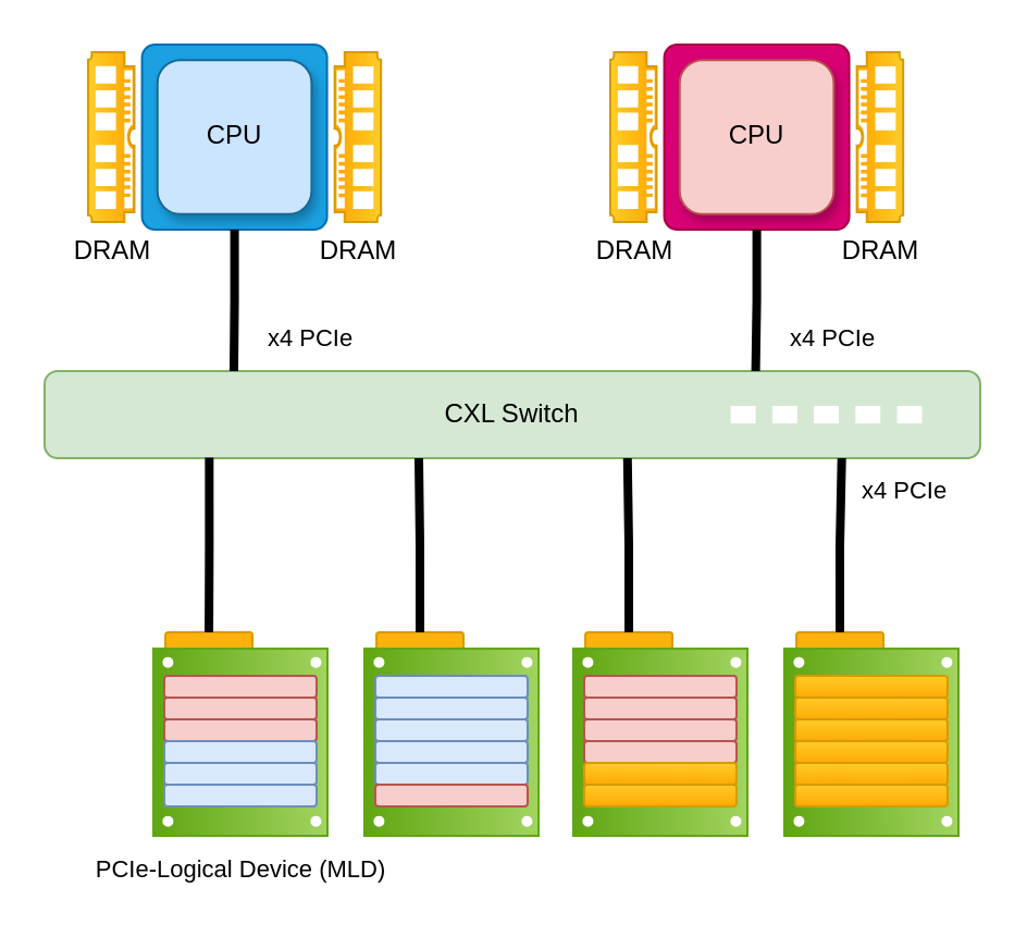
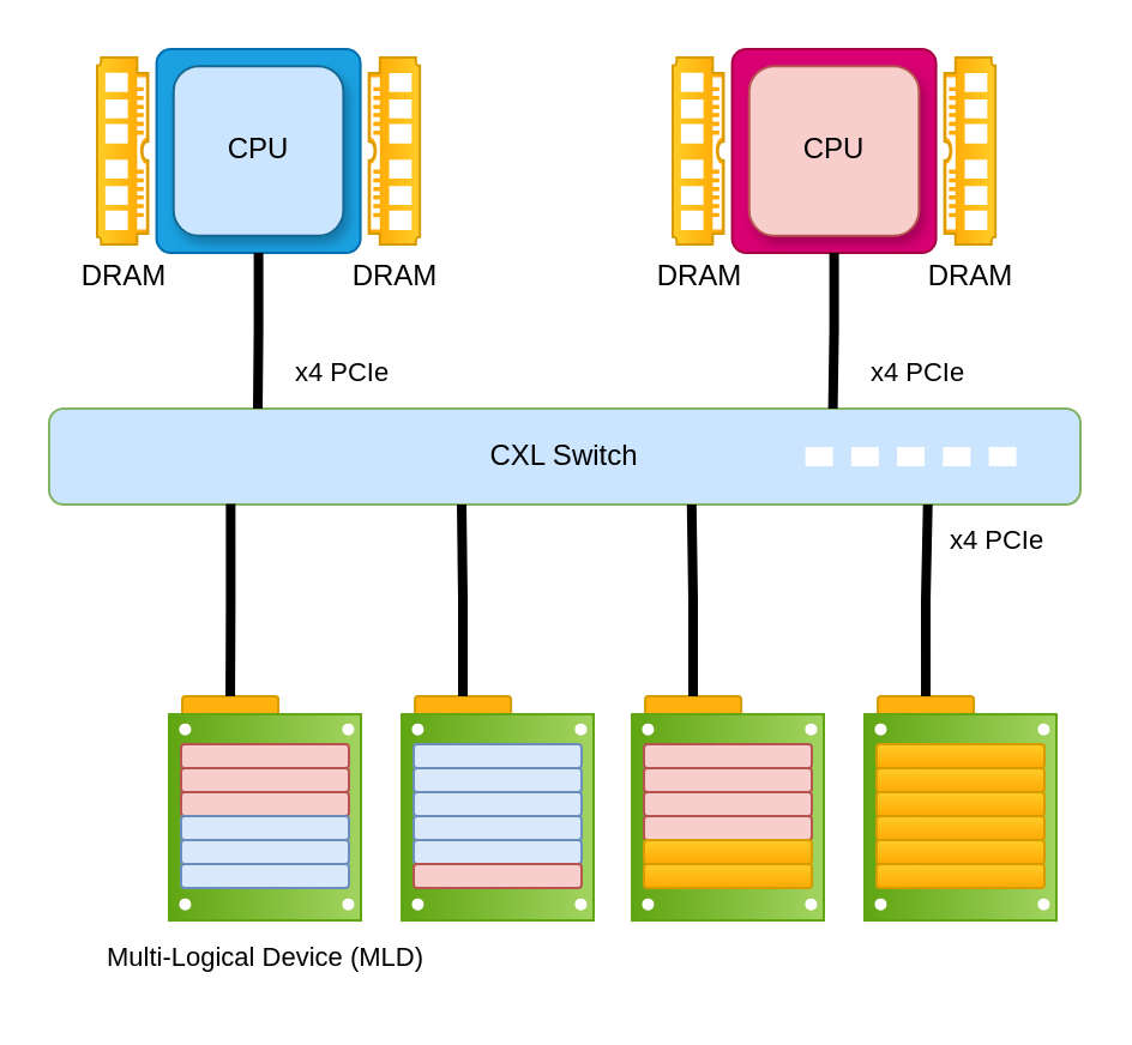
  <mxCell id="0" />
  <mxCell id="1" parent="0" />
  <mxCell id="2" value="x4 PCIe" style="text;html=1;align=center;verticalAlign=middle;resizable=0;points=[];autosize=1;strokeColor=none;fillColor=none;fontFamily=Helvetica;fontSize=11;fontColor=default;labelBackgroundColor=default;" parent="1" vertex="1"><mxGeometry x="112" y="140" width="60" height="30" as="geometry" /></mxCell>
  <mxCell id="3" value="" style="group" parent="1" vertex="1" connectable="0"><mxGeometry x="20" y="170" width="430" height="40" as="geometry" /></mxCell>
- <mxCell id="4" value="CXL Switch" style="rounded=1;whiteSpace=wrap;html=1;fillColor=#d5e8d4;strokeColor=#82b366;" parent="3" vertex="1"><mxGeometry width="430" height="40" as="geometry" /></mxCell>
+ <mxCell id="4" value="CXL Switch" style="rounded=1;whiteSpace=wrap;html=1;fillColor=#cce5ff;strokeColor=#82b366;" parent="3" vertex="1"><mxGeometry width="430" height="40" as="geometry" /></mxCell>
  <mxCell id="5" value="" style="rounded=0;whiteSpace=wrap;html=1;strokeColor=none;" parent="3" vertex="1"><mxGeometry x="315.333" y="16" width="11.467" height="8" as="geometry" /></mxCell>
  <mxCell id="6" value="" style="rounded=0;whiteSpace=wrap;html=1;strokeColor=none;" parent="3" vertex="1"><mxGeometry x="334.444" y="16" width="11.467" height="8" as="geometry" /></mxCell>
  <mxCell id="7" value="" style="rounded=0;whiteSpace=wrap;html=1;strokeColor=none;" parent="3" vertex="1"><mxGeometry x="353.556" y="16" width="11.467" height="8" as="geometry" /></mxCell>
  <mxCell id="8" value="" style="rounded=0;whiteSpace=wrap;html=1;strokeColor=none;" parent="3" vertex="1"><mxGeometry x="372.667" y="16" width="11.467" height="8" as="geometry" /></mxCell>
  <mxCell id="9" value="" style="rounded=0;whiteSpace=wrap;html=1;strokeColor=none;" parent="3" vertex="1"><mxGeometry x="391.778" y="16" width="11.467" height="8" as="geometry" /></mxCell>
  <mxCell id="10" value="" style="group" parent="1" connectable="0" vertex="1"><mxGeometry x="263" y="289.999" width="80" height="93.531" as="geometry" /></mxCell>
  <mxCell id="11" value="" style="rounded=1;whiteSpace=wrap;html=1;direction=south;fillColor=#ffb20d;arcSize=7;strokeColor=#d79b00;rotation=90;" parent="10" vertex="1"><mxGeometry x="15.71" y="-10.179" width="19.641" height="40" as="geometry" /></mxCell>
  <mxCell id="12" value="" style="rounded=0;whiteSpace=wrap;html=1;strokeWidth=1;fillColor=#a2d460;strokeColor=#60a512;fontSize=10;gradientColor=#60a512;rotation=90;" parent="10" vertex="1"><mxGeometry x="-3.0" y="10.531" width="86" height="80" as="geometry" /></mxCell>
  <mxCell id="13" value="" style="ellipse;whiteSpace=wrap;html=1;aspect=fixed;strokeWidth=3;shadow=0;strokeColor=#ffffff;rotation=90;" parent="10" vertex="1"><mxGeometry x="73.71" y="12.821" width="2" height="2" as="geometry" /></mxCell>
  <mxCell id="14" value="" style="ellipse;whiteSpace=wrap;html=1;aspect=fixed;strokeWidth=3;shadow=0;strokeColor=#ffffff;rotation=90;" parent="10" vertex="1"><mxGeometry x="73.71" y="85.821" width="2" height="2" as="geometry" /></mxCell>
  <mxCell id="15" value="" style="ellipse;whiteSpace=wrap;html=1;aspect=fixed;strokeWidth=3;shadow=0;strokeColor=#ffffff;rotation=90;" parent="10" vertex="1"><mxGeometry x="5.71" y="12.821" width="2" height="2" as="geometry" /></mxCell>
  <mxCell id="16" value="" style="ellipse;whiteSpace=wrap;html=1;aspect=fixed;strokeWidth=3;shadow=0;strokeColor=#ffffff;rotation=90;" parent="10" vertex="1"><mxGeometry x="5.71" y="85.821" width="2" height="2" as="geometry" /></mxCell>
  <mxCell id="17" value="" style="rounded=1;whiteSpace=wrap;html=1;fillColor=#f8cecc;strokeColor=#b85450;" parent="10" vertex="1"><mxGeometry x="5" y="20" width="70" height="10" as="geometry" /></mxCell>
  <mxCell id="18" value="" style="rounded=1;whiteSpace=wrap;html=1;fillColor=#f8cecc;strokeColor=#b85450;" parent="10" vertex="1"><mxGeometry x="5" y="30" width="70" height="10" as="geometry" /></mxCell>
  <mxCell id="19" value="" style="rounded=1;whiteSpace=wrap;html=1;fillColor=#f8cecc;strokeColor=#b85450;" parent="10" vertex="1"><mxGeometry x="5" y="40" width="70" height="10" as="geometry" /></mxCell>
  <mxCell id="20" value="" style="rounded=1;whiteSpace=wrap;html=1;fillColor=#f8cecc;strokeColor=#b85450;" parent="10" vertex="1"><mxGeometry x="5" y="50" width="70" height="10" as="geometry" /></mxCell>
  <mxCell id="21" value="" style="rounded=1;whiteSpace=wrap;html=1;gradientColor=#ffaa05;fillColor=#ffcb26;strokeColor=#d79b00;" parent="10" vertex="1"><mxGeometry x="5" y="60" width="70" height="10" as="geometry" /></mxCell>
  <mxCell id="22" value="" style="rounded=1;whiteSpace=wrap;html=1;gradientColor=#ffaa05;fillColor=#ffcb26;strokeColor=#d79b00;" parent="10" vertex="1"><mxGeometry x="5" y="70" width="70" height="10" as="geometry" /></mxCell>
  <mxCell id="23" value="" style="group" parent="1" connectable="0" vertex="1"><mxGeometry x="360" y="289.999" width="80" height="93.531" as="geometry" /></mxCell>
  <mxCell id="24" value="" style="rounded=1;whiteSpace=wrap;html=1;direction=south;fillColor=#ffb20d;arcSize=7;strokeColor=#d79b00;rotation=90;" parent="23" vertex="1"><mxGeometry x="15.71" y="-10.179" width="19.641" height="40" as="geometry" /></mxCell>
  <mxCell id="25" value="" style="rounded=0;whiteSpace=wrap;html=1;strokeWidth=1;fillColor=#a2d460;strokeColor=#60a512;fontSize=10;gradientColor=#60a512;rotation=90;" parent="23" vertex="1"><mxGeometry x="-3.0" y="10.531" width="86" height="80" as="geometry" /></mxCell>
  <mxCell id="26" value="" style="ellipse;whiteSpace=wrap;html=1;aspect=fixed;strokeWidth=3;shadow=0;strokeColor=#ffffff;rotation=90;" parent="23" vertex="1"><mxGeometry x="73.71" y="12.821" width="2" height="2" as="geometry" /></mxCell>
  <mxCell id="27" value="" style="ellipse;whiteSpace=wrap;html=1;aspect=fixed;strokeWidth=3;shadow=0;strokeColor=#ffffff;rotation=90;" parent="23" vertex="1"><mxGeometry x="73.71" y="85.821" width="2" height="2" as="geometry" /></mxCell>
  <mxCell id="28" value="" style="ellipse;whiteSpace=wrap;html=1;aspect=fixed;strokeWidth=3;shadow=0;strokeColor=#ffffff;rotation=90;" parent="23" vertex="1"><mxGeometry x="5.71" y="12.821" width="2" height="2" as="geometry" /></mxCell>
  <mxCell id="29" value="" style="ellipse;whiteSpace=wrap;html=1;aspect=fixed;strokeWidth=3;shadow=0;strokeColor=#ffffff;rotation=90;" parent="23" vertex="1"><mxGeometry x="5.71" y="85.821" width="2" height="2" as="geometry" /></mxCell>
  <mxCell id="30" value="" style="rounded=1;whiteSpace=wrap;html=1;gradientColor=#ffaa05;fillColor=#ffcb26;strokeColor=#d79b00;" parent="23" vertex="1"><mxGeometry x="5" y="20" width="70" height="10" as="geometry" /></mxCell>
  <mxCell id="31" value="" style="rounded=1;whiteSpace=wrap;html=1;gradientColor=#ffaa05;fillColor=#ffcb26;strokeColor=#d79b00;" parent="23" vertex="1"><mxGeometry x="5" y="30" width="70" height="10" as="geometry" /></mxCell>
  <mxCell id="32" value="" style="rounded=1;whiteSpace=wrap;html=1;gradientColor=#ffaa05;fillColor=#ffcb26;strokeColor=#d79b00;" parent="23" vertex="1"><mxGeometry x="5" y="40" width="70" height="10" as="geometry" /></mxCell>
  <mxCell id="33" value="" style="rounded=1;whiteSpace=wrap;html=1;gradientColor=#ffaa05;fillColor=#ffcb26;strokeColor=#d79b00;" parent="23" vertex="1"><mxGeometry x="5" y="50" width="70" height="10" as="geometry" /></mxCell>
  <mxCell id="34" value="" style="rounded=1;whiteSpace=wrap;html=1;gradientColor=#ffaa05;fillColor=#ffcb26;strokeColor=#d79b00;" parent="23" vertex="1"><mxGeometry x="5" y="60" width="70" height="10" as="geometry" /></mxCell>
  <mxCell id="35" value="" style="rounded=1;whiteSpace=wrap;html=1;gradientColor=#ffaa05;fillColor=#ffcb26;strokeColor=#d79b00;" parent="23" vertex="1"><mxGeometry x="5" y="70" width="70" height="10" as="geometry" /></mxCell>
  <mxCell id="36" value="" style="group" parent="1" connectable="0" vertex="1"><mxGeometry x="70" y="289.999" width="80" height="93.531" as="geometry" /></mxCell>
  <mxCell id="37" value="" style="rounded=1;whiteSpace=wrap;html=1;direction=south;fillColor=#ffb20d;arcSize=7;strokeColor=#d79b00;rotation=90;" parent="36" vertex="1"><mxGeometry x="15.71" y="-10.179" width="19.641" height="40" as="geometry" /></mxCell>
  <mxCell id="38" value="" style="rounded=0;whiteSpace=wrap;html=1;strokeWidth=1;fillColor=#a2d460;strokeColor=#60a512;fontSize=10;gradientColor=#60a512;rotation=90;" parent="36" vertex="1"><mxGeometry x="-3.0" y="10.531" width="86" height="80" as="geometry" /></mxCell>
  <mxCell id="39" value="" style="ellipse;whiteSpace=wrap;html=1;aspect=fixed;strokeWidth=3;shadow=0;strokeColor=#ffffff;rotation=90;" parent="36" vertex="1"><mxGeometry x="73.71" y="12.821" width="2" height="2" as="geometry" /></mxCell>
  <mxCell id="40" value="" style="ellipse;whiteSpace=wrap;html=1;aspect=fixed;strokeWidth=3;shadow=0;strokeColor=#ffffff;rotation=90;" parent="36" vertex="1"><mxGeometry x="73.71" y="85.821" width="2" height="2" as="geometry" /></mxCell>
  <mxCell id="41" value="" style="ellipse;whiteSpace=wrap;html=1;aspect=fixed;strokeWidth=3;shadow=0;strokeColor=#ffffff;rotation=90;" parent="36" vertex="1"><mxGeometry x="5.71" y="12.821" width="2" height="2" as="geometry" /></mxCell>
  <mxCell id="42" value="" style="ellipse;whiteSpace=wrap;html=1;aspect=fixed;strokeWidth=3;shadow=0;strokeColor=#ffffff;rotation=90;" parent="36" vertex="1"><mxGeometry x="5.71" y="85.821" width="2" height="2" as="geometry" /></mxCell>
  <mxCell id="43" value="" style="rounded=1;whiteSpace=wrap;html=1;fillColor=#f8cecc;strokeColor=#b85450;" parent="36" vertex="1"><mxGeometry x="5" y="20" width="70" height="10" as="geometry" /></mxCell>
  <mxCell id="44" value="" style="rounded=1;whiteSpace=wrap;html=1;fillColor=#f8cecc;strokeColor=#b85450;" parent="36" vertex="1"><mxGeometry x="5" y="30" width="70" height="10" as="geometry" /></mxCell>
  <mxCell id="45" value="" style="rounded=1;whiteSpace=wrap;html=1;fillColor=#f8cecc;strokeColor=#b85450;" parent="36" vertex="1"><mxGeometry x="5" y="40" width="70" height="10" as="geometry" /></mxCell>
  <mxCell id="46" value="" style="rounded=1;whiteSpace=wrap;html=1;fillColor=#dae8fc;strokeColor=#6c8ebf;" parent="36" vertex="1"><mxGeometry x="5" y="50" width="70" height="10" as="geometry" /></mxCell>
  <mxCell id="47" value="" style="rounded=1;whiteSpace=wrap;html=1;fillColor=#dae8fc;strokeColor=#6c8ebf;" parent="36" vertex="1"><mxGeometry x="5" y="60" width="70" height="10" as="geometry" /></mxCell>
  <mxCell id="48" value="" style="rounded=1;whiteSpace=wrap;html=1;fillColor=#dae8fc;strokeColor=#6c8ebf;" parent="36" vertex="1"><mxGeometry x="5" y="70" width="70" height="10" as="geometry" /></mxCell>
- <mxCell id="49" value="PCIe-Logical Device (MLD)" style="text;html=1;align=center;verticalAlign=middle;resizable=0;points=[];autosize=1;strokeColor=none;fillColor=none;fontFamily=Helvetica;fontSize=11;fontColor=default;labelBackgroundColor=default;" parent="1" vertex="1"><mxGeometry x="30" y="383.53" width="160" height="30" as="geometry" /></mxCell>
+ <mxCell id="49" value="Multi-Logical Device (MLD)" style="text;html=1;align=center;verticalAlign=middle;resizable=0;points=[];autosize=1;strokeColor=none;fillColor=none;fontFamily=Helvetica;fontSize=11;fontColor=default;labelBackgroundColor=default;" parent="1" vertex="1"><mxGeometry x="30" y="383.53" width="160" height="30" as="geometry" /></mxCell>
  <mxCell id="50" value="" style="group" parent="1" connectable="0" vertex="1"><mxGeometry x="167" y="289.999" width="80" height="93.531" as="geometry" /></mxCell>
  <mxCell id="51" value="" style="rounded=1;whiteSpace=wrap;html=1;direction=south;fillColor=#ffb20d;arcSize=7;strokeColor=#d79b00;rotation=90;" parent="50" vertex="1"><mxGeometry x="15.71" y="-10.179" width="19.641" height="40" as="geometry" /></mxCell>
  <mxCell id="52" value="" style="rounded=0;whiteSpace=wrap;html=1;strokeWidth=1;fillColor=#a2d460;strokeColor=#60a512;fontSize=10;gradientColor=#60a512;rotation=90;" parent="50" vertex="1"><mxGeometry x="-3.0" y="10.531" width="86" height="80" as="geometry" /></mxCell>
  <mxCell id="53" value="" style="ellipse;whiteSpace=wrap;html=1;aspect=fixed;strokeWidth=3;shadow=0;strokeColor=#ffffff;rotation=90;" parent="50" vertex="1"><mxGeometry x="73.71" y="12.821" width="2" height="2" as="geometry" /></mxCell>
  <mxCell id="54" value="" style="ellipse;whiteSpace=wrap;html=1;aspect=fixed;strokeWidth=3;shadow=0;strokeColor=#ffffff;rotation=90;" parent="50" vertex="1"><mxGeometry x="73.71" y="85.821" width="2" height="2" as="geometry" /></mxCell>
  <mxCell id="55" value="" style="ellipse;whiteSpace=wrap;html=1;aspect=fixed;strokeWidth=3;shadow=0;strokeColor=#ffffff;rotation=90;" parent="50" vertex="1"><mxGeometry x="5.71" y="12.821" width="2" height="2" as="geometry" /></mxCell>
  <mxCell id="56" value="" style="ellipse;whiteSpace=wrap;html=1;aspect=fixed;strokeWidth=3;shadow=0;strokeColor=#ffffff;rotation=90;" parent="50" vertex="1"><mxGeometry x="5.71" y="85.821" width="2" height="2" as="geometry" /></mxCell>
  <mxCell id="57" value="" style="rounded=1;whiteSpace=wrap;html=1;fillColor=#dae8fc;strokeColor=#6c8ebf;" parent="50" vertex="1"><mxGeometry x="5" y="20" width="70" height="10" as="geometry" /></mxCell>
  <mxCell id="58" value="" style="rounded=1;whiteSpace=wrap;html=1;fillColor=#dae8fc;strokeColor=#6c8ebf;" parent="50" vertex="1"><mxGeometry x="5" y="30" width="70" height="10" as="geometry" /></mxCell>
  <mxCell id="59" value="" style="rounded=1;whiteSpace=wrap;html=1;fillColor=#dae8fc;strokeColor=#6c8ebf;" parent="50" vertex="1"><mxGeometry x="5" y="40" width="70" height="10" as="geometry" /></mxCell>
  <mxCell id="60" value="" style="rounded=1;whiteSpace=wrap;html=1;fillColor=#dae8fc;strokeColor=#6c8ebf;" parent="50" vertex="1"><mxGeometry x="5" y="50" width="70" height="10" as="geometry" /></mxCell>
  <mxCell id="61" value="" style="rounded=1;whiteSpace=wrap;html=1;fillColor=#dae8fc;strokeColor=#6c8ebf;" parent="50" vertex="1"><mxGeometry x="5" y="60" width="70" height="10" as="geometry" /></mxCell>
  <mxCell id="62" value="" style="rounded=1;whiteSpace=wrap;html=1;fillColor=#f8cecc;strokeColor=#b85450;" parent="50" vertex="1"><mxGeometry x="5" y="70" width="70" height="10" as="geometry" /></mxCell>
  <mxCell id="63" value="" style="group" parent="1" vertex="1" connectable="0"><mxGeometry x="40" y="20" width="134.58" height="85" as="geometry" /></mxCell>
  <mxCell id="64" value="" style="group;fillColor=default;gradientColor=none;strokeColor=none;" parent="63" connectable="0" vertex="1"><mxGeometry x="24.791" width="84.998" height="85" as="geometry" /></mxCell>
  <mxCell id="65" value="" style="rounded=1;whiteSpace=wrap;html=1;arcSize=7;fillColor=#1ba1e2;strokeColor=#006EAF;fontColor=#ffffff;" parent="64" vertex="1"><mxGeometry width="84.998" height="85" as="geometry" /></mxCell>
  <mxCell id="66" value="CPU" style="rounded=1;whiteSpace=wrap;html=1;fillColor=#cce5ff;strokeColor=#146994;shadow=1;" parent="64" vertex="1"><mxGeometry x="7.083" y="7.083" width="70.832" height="70.833" as="geometry" /></mxCell>
  <mxCell id="67" value="DRAM" style="pointerEvents=1;shadow=0;dashed=0;html=1;strokeColor=#d79b00;fillColor=#ffcd28;labelPosition=center;verticalLabelPosition=bottom;verticalAlign=top;align=center;outlineConnect=0;shape=mxgraph.veeam.ram;fillStyle=auto;direction=north;gradientColor=#ffa500;" parent="63" vertex="1"><mxGeometry y="3.542" width="21.249" height="77.917" as="geometry" /></mxCell>
  <mxCell id="68" value="DRAM" style="pointerEvents=1;shadow=0;dashed=0;html=1;strokeColor=#d79b00;fillColor=#ffcd28;labelPosition=center;verticalLabelPosition=bottom;verticalAlign=top;align=center;outlineConnect=0;shape=mxgraph.veeam.ram;fillStyle=auto;direction=south;gradientColor=#ffa500;flipV=1;" parent="63" vertex="1"><mxGeometry x="113.331" y="3.542" width="21.249" height="77.917" as="geometry" /></mxCell>
  <mxCell id="69" value="x4 PCIe" style="text;html=1;align=center;verticalAlign=middle;resizable=0;points=[];autosize=1;strokeColor=none;fillColor=none;fontFamily=Helvetica;fontSize=11;fontColor=default;labelBackgroundColor=default;" parent="1" vertex="1"><mxGeometry x="352" y="140" width="60" height="30" as="geometry" /></mxCell>
  <mxCell id="70" value="" style="group" parent="1" vertex="1" connectable="0"><mxGeometry x="280" y="20" width="134.58" height="85" as="geometry" /></mxCell>
  <mxCell id="71" value="" style="group;fillColor=default;gradientColor=none;strokeColor=none;" parent="70" connectable="0" vertex="1"><mxGeometry x="24.791" width="84.998" height="85" as="geometry" /></mxCell>
  <mxCell id="72" value="" style="rounded=1;whiteSpace=wrap;html=1;arcSize=7;fillColor=#d80073;strokeColor=#A50040;fontColor=#ffffff;" parent="71" vertex="1"><mxGeometry width="84.998" height="85" as="geometry" /></mxCell>
  <mxCell id="73" value="CPU" style="rounded=1;whiteSpace=wrap;html=1;fillColor=#f8cecc;strokeColor=#b85450;shadow=1;" parent="71" vertex="1"><mxGeometry x="7.083" y="7.083" width="70.832" height="70.833" as="geometry" /></mxCell>
  <mxCell id="74" value="DRAM" style="pointerEvents=1;shadow=0;dashed=0;html=1;strokeColor=#d79b00;fillColor=#ffcd28;labelPosition=center;verticalLabelPosition=bottom;verticalAlign=top;align=center;outlineConnect=0;shape=mxgraph.veeam.ram;fillStyle=auto;direction=north;gradientColor=#ffa500;" parent="70" vertex="1"><mxGeometry y="3.542" width="21.249" height="77.917" as="geometry" /></mxCell>
  <mxCell id="75" value="DRAM" style="pointerEvents=1;shadow=0;dashed=0;html=1;strokeColor=#d79b00;fillColor=#ffcd28;labelPosition=center;verticalLabelPosition=bottom;verticalAlign=top;align=center;outlineConnect=0;shape=mxgraph.veeam.ram;fillStyle=auto;direction=south;gradientColor=#ffa500;flipV=1;" parent="70" vertex="1"><mxGeometry x="113.331" y="3.542" width="21.249" height="77.917" as="geometry" /></mxCell>
  <mxCell id="76" style="edgeStyle=orthogonalEdgeStyle;rounded=0;orthogonalLoop=1;jettySize=auto;html=1;endArrow=none;endFill=0;strokeWidth=4;" parent="1" source="65" edge="1"><mxGeometry relative="1" as="geometry"><mxPoint x="107" y="170" as="targetPoint" /></mxGeometry></mxCell>
  <mxCell id="77" style="edgeStyle=orthogonalEdgeStyle;rounded=0;orthogonalLoop=1;jettySize=auto;html=1;entryX=0.76;entryY=0;entryDx=0;entryDy=0;entryPerimeter=0;strokeColor=default;strokeWidth=4;align=center;verticalAlign=middle;fontFamily=Helvetica;fontSize=11;fontColor=default;labelBackgroundColor=default;endArrow=none;endFill=0;" parent="1" source="72" target="4" edge="1"><mxGeometry relative="1" as="geometry" /></mxCell>
  <mxCell id="78" style="edgeStyle=orthogonalEdgeStyle;rounded=0;orthogonalLoop=1;jettySize=auto;html=1;entryX=0.5;entryY=1;entryDx=0;entryDy=0;strokeColor=default;strokeWidth=4;align=center;verticalAlign=middle;fontFamily=Helvetica;fontSize=11;fontColor=default;labelBackgroundColor=default;endArrow=none;endFill=0;exitX=0.176;exitY=0.995;exitDx=0;exitDy=0;exitPerimeter=0;" parent="1" source="4" target="37" edge="1"><mxGeometry relative="1" as="geometry" /></mxCell>
  <mxCell id="79" style="edgeStyle=orthogonalEdgeStyle;rounded=0;orthogonalLoop=1;jettySize=auto;html=1;entryX=0.4;entryY=1;entryDx=0;entryDy=0;entryPerimeter=0;strokeColor=default;strokeWidth=4;align=center;verticalAlign=middle;fontFamily=Helvetica;fontSize=11;fontColor=default;labelBackgroundColor=default;endArrow=none;endFill=0;" parent="1" source="51" target="4" edge="1"><mxGeometry relative="1" as="geometry" /></mxCell>
  <mxCell id="80" style="edgeStyle=orthogonalEdgeStyle;rounded=0;orthogonalLoop=1;jettySize=auto;html=1;entryX=0.623;entryY=1;entryDx=0;entryDy=0;entryPerimeter=0;strokeColor=default;strokeWidth=4;align=center;verticalAlign=middle;fontFamily=Helvetica;fontSize=11;fontColor=default;labelBackgroundColor=default;endArrow=none;endFill=0;" parent="1" source="11" target="4" edge="1"><mxGeometry relative="1" as="geometry" /></mxCell>
  <mxCell id="81" style="edgeStyle=orthogonalEdgeStyle;rounded=0;orthogonalLoop=1;jettySize=auto;html=1;entryX=0.852;entryY=1;entryDx=0;entryDy=0;entryPerimeter=0;strokeColor=default;strokeWidth=4;align=center;verticalAlign=middle;fontFamily=Helvetica;fontSize=11;fontColor=default;labelBackgroundColor=default;endArrow=none;endFill=0;" parent="1" source="24" target="4" edge="1"><mxGeometry relative="1" as="geometry" /></mxCell>
  <mxCell id="82" value="x4 PCIe" style="text;html=1;align=center;verticalAlign=middle;resizable=0;points=[];autosize=1;strokeColor=none;fillColor=none;fontFamily=Helvetica;fontSize=11;fontColor=default;labelBackgroundColor=default;" parent="1" vertex="1"><mxGeometry x="385" y="210" width="60" height="30" as="geometry" /></mxCell>
